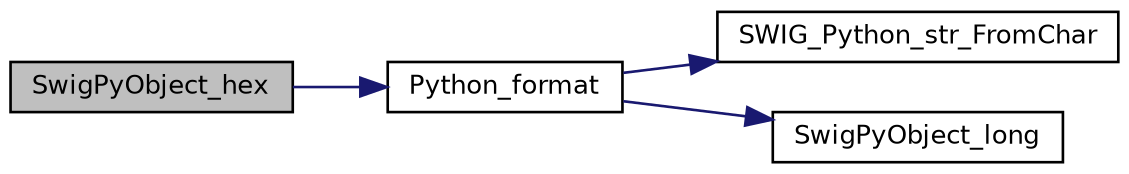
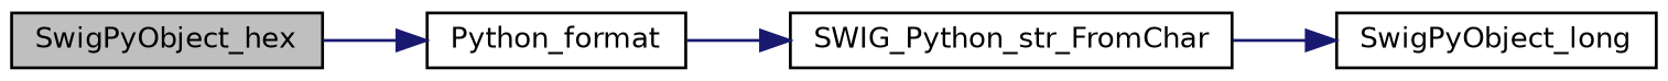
  digraph {
    rankdir=LR
    node [color=black fillcolor=white fontname=Helvetica fontsize=10 shape=record style=filled]
    edge [color=midnightblue fontname=Helvetica fontsize=10 labelfontname=Helvetica labelfontsize=10 style=solid]
    n1 [fillcolor=grey75 fontcolor=black height=0.2 label=SwigPyObject_hex width=0.4]
    n2 [height=0.2 label=Python_format width=0.4]
    n3 [height=0.2 label=SWIG_Python_str_FromChar width=0.4]
    n4 [height=0.2 label=SwigPyObject_long width=0.4]
    n1 -> n2
    n2 -> n3
-   n2 -> n4
+   n3 -> n4
  }
